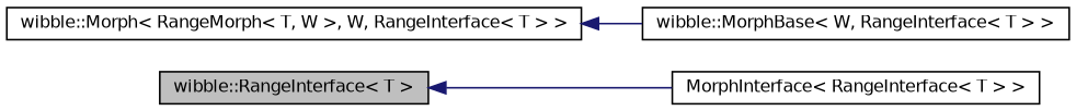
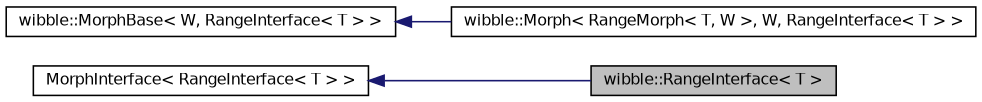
  digraph {
    rankdir=LR
    node [color=black fillcolor=white fontname=Helvetica fontsize=10 shape=record style=filled]
    edge [color=midnightblue dir=back fontname=Helvetica fontsize=10 labelfontname=Helvetica labelfontsize=10 style=solid]
    n1 [fillcolor=grey75 fontcolor=black height=0.2 label="wibble::RangeInterface\< T \>" width=0.4]
    n2 [height=0.2 label="MorphInterface\< RangeInterface\< T \> \>" width=0.4]
    n3 [height=0.2 label="wibble::MorphBase\< W, RangeInterface\< T \> \>" width=0.4]
    n4 [height=0.2 label="wibble::Morph\< RangeMorph\< T, W \>, W, RangeInterface\< T \> \>" width=0.4]
-   n1 -> n2
-   n4 -> n3
+   n2 -> n1
+   n3 -> n4
  }
